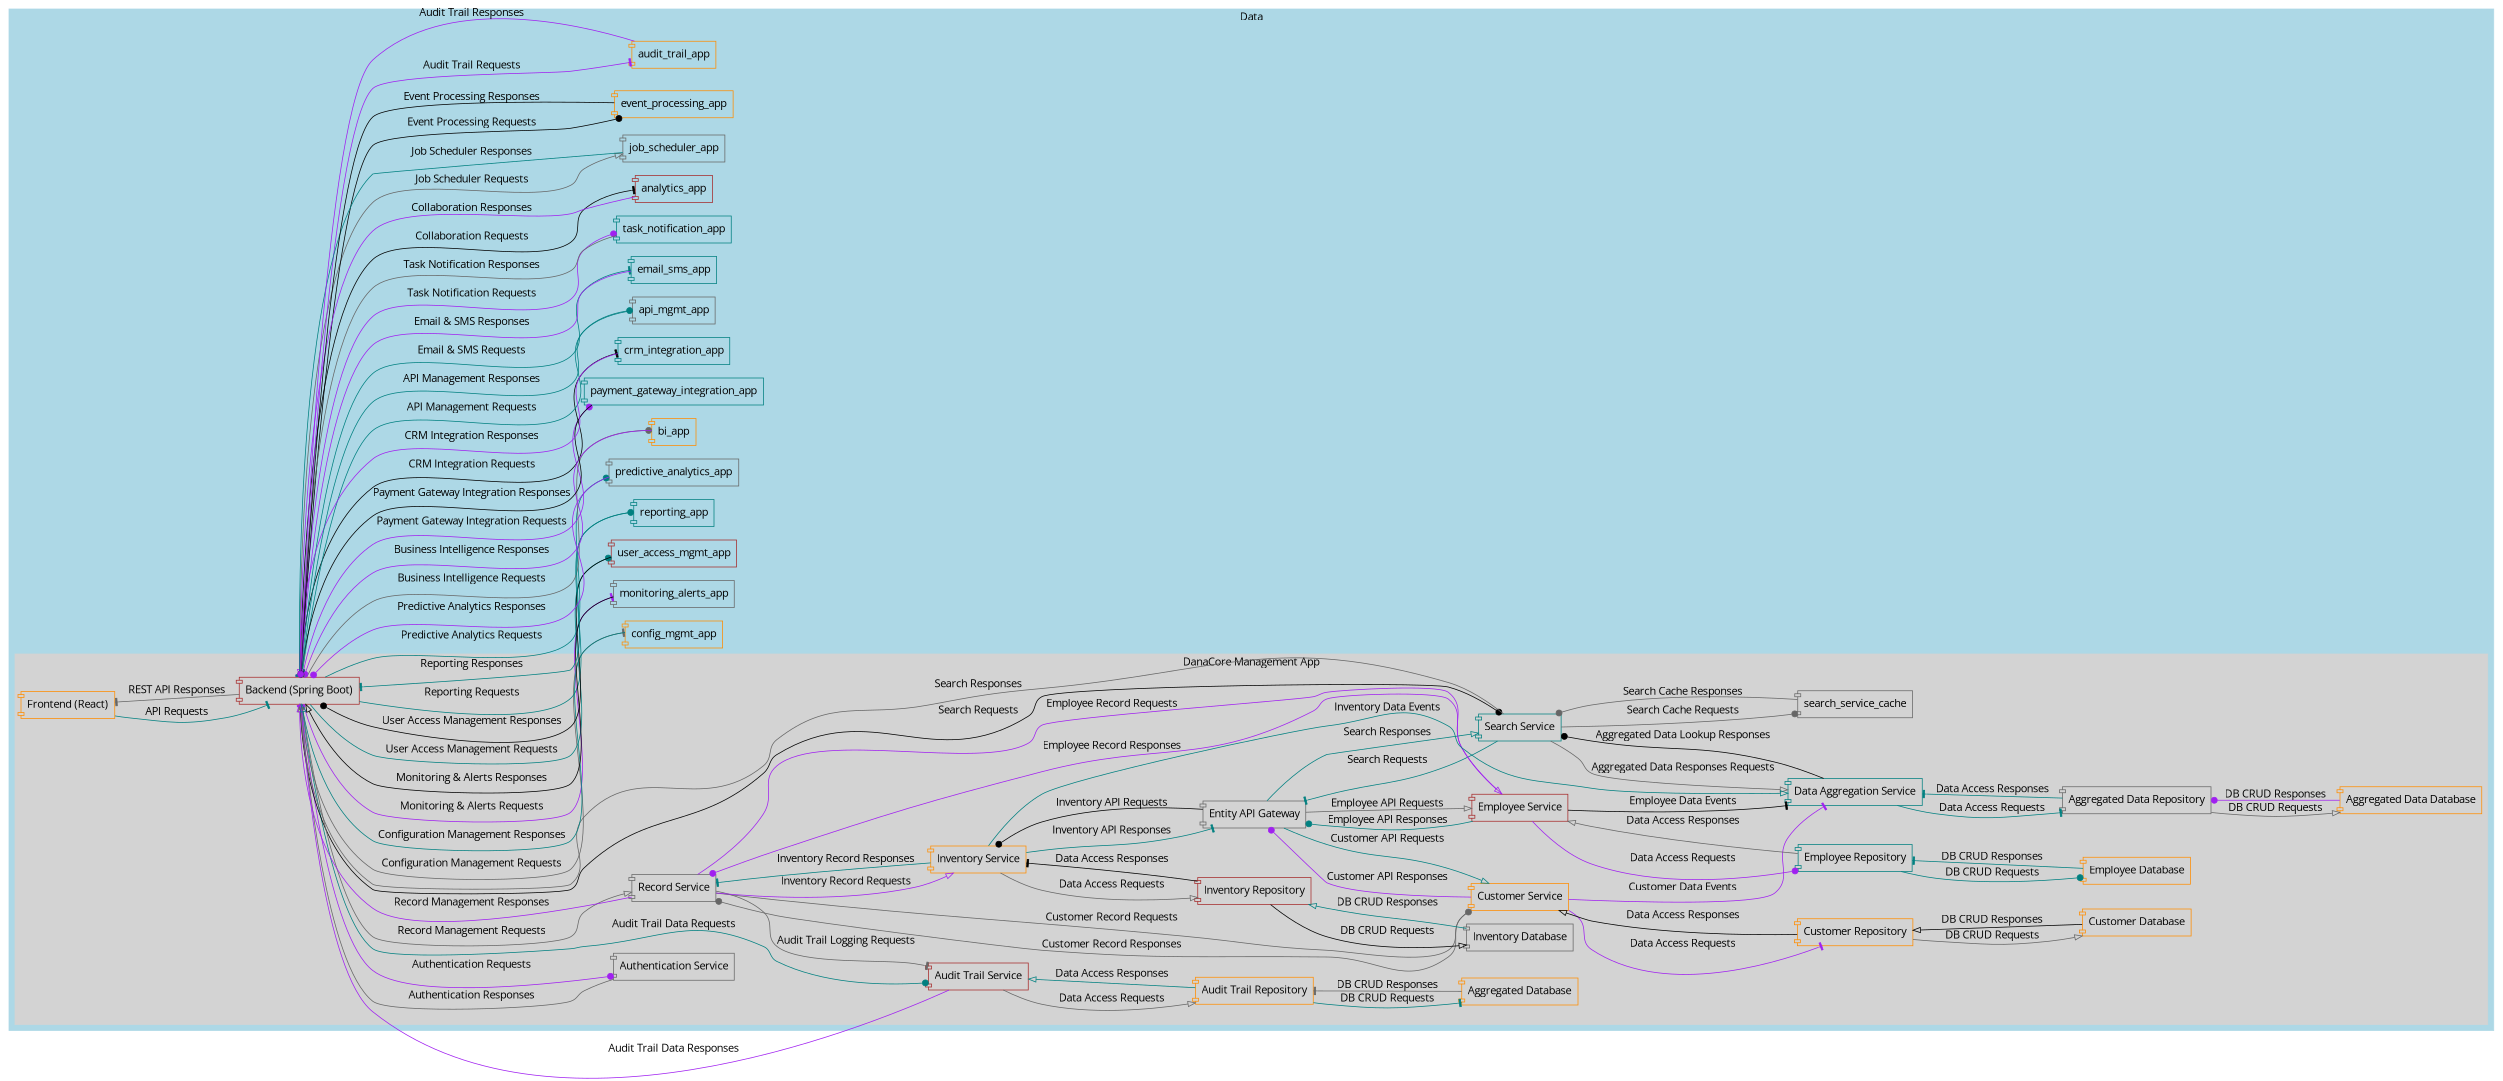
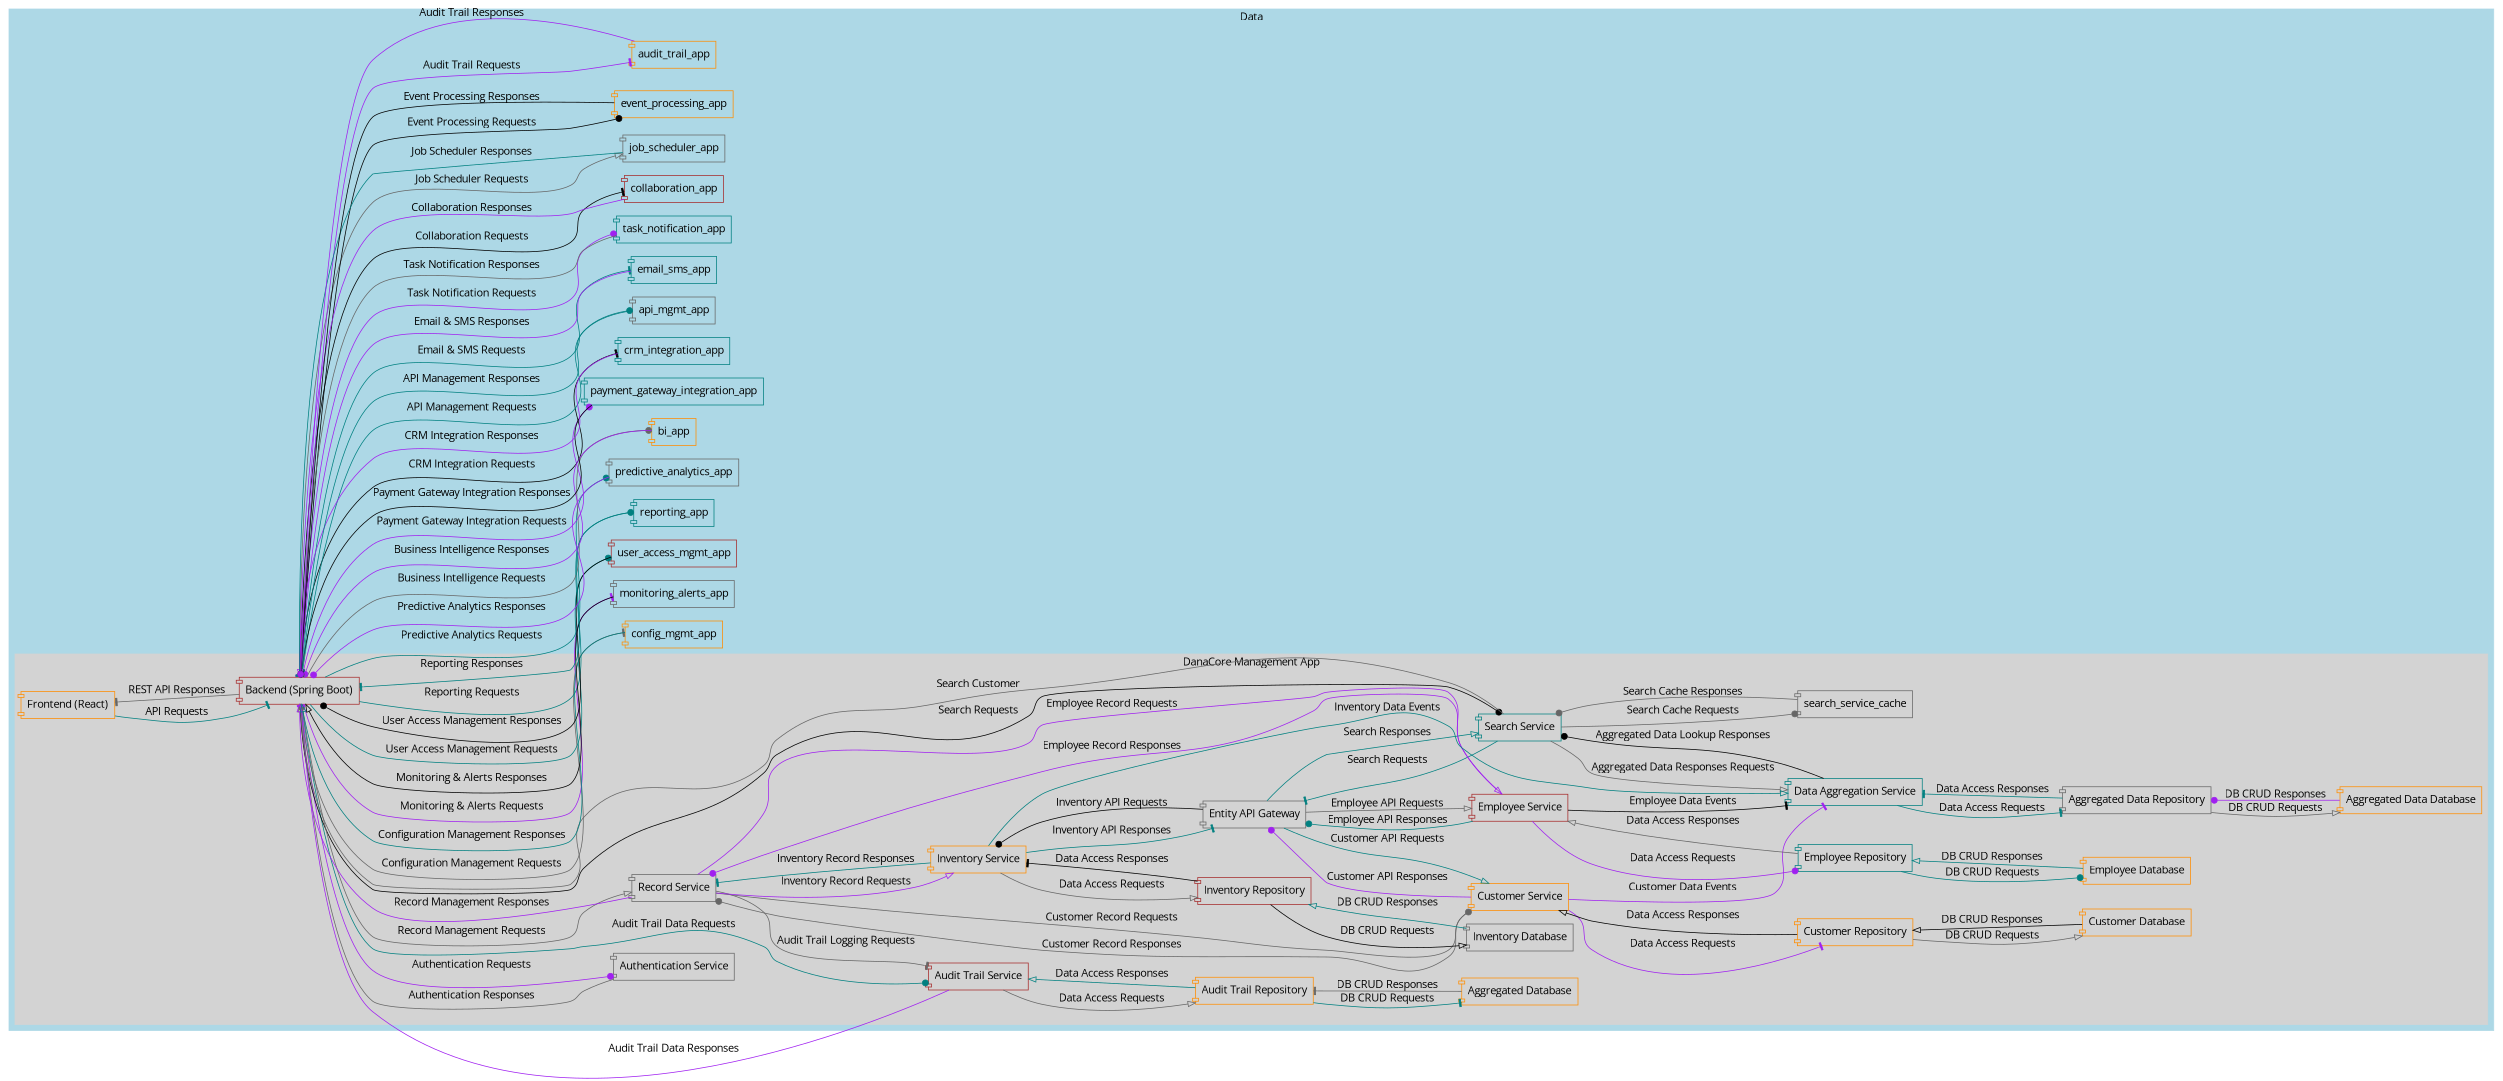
  digraph {
    fontname="Open Sans"
    rankdir=LR
    node [color=darkorange fontname="Open Sans" shape=component style=rounded]
    edge [arrowhead=dot color=teal fontname="Open Sans"]
    n1 [label="Frontend (React)"]
    n2 [color=brown label="Backend (Spring Boot)"]
    n3 [color=gray40 label="Authentication Service"]
    n4 [color=brown label="Audit Trail Service"]
    n5 [color=teal label="Search Service"]
    n6 [color=gray40 label="Record Service"]
    n7 [label="Audit Trail Repository"]
    n8 [color=gray40 label="Entity API Gateway"]
    n9 [color=teal label="Data Aggregation Service"]
    search_service_cache [color=gray40]
    n11 [label="Customer Service"]
    n12 [label="Customer Repository"]
    n13 [color=brown label="Employee Service"]
    n14 [color=teal label="Employee Repository"]
    n15 [label="Inventory Service"]
    n16 [color=brown label="Inventory Repository"]
    n17 [color=gray40 label="Aggregated Data Repository"]
    n18 [label="Customer Database"]
    n19 [label="Employee Database"]
    n20 [color=gray40 label="Inventory Database"]
    n21 [label="Aggregated Database"]
    n22 [label="Aggregated Data Database"]
    config_mgmt_app
    monitoring_alerts_app [color=gray40]
    user_access_mgmt_app [color=brown]
    reporting_app [color=teal]
    predictive_analytics_app [color=gray40]
    bi_app
    payment_gateway_integration_app [color=teal]
    crm_integration_app [color=teal]
    api_mgmt_app [color=gray40]
    email_sms_app [color=teal]
    task_notification_app [color=teal]
-   collaboration_app [color=brown label=analytics_app]
+   collaboration_app [color=brown]
    job_scheduler_app [color=gray40]
    event_processing_app
    audit_trail_app
    subgraph cluster_1 {
      color=lightblue
      label=Data
      style=filled
      config_mgmt_app
      monitoring_alerts_app
      user_access_mgmt_app
      reporting_app
      predictive_analytics_app
      bi_app
      payment_gateway_integration_app
      crm_integration_app
      api_mgmt_app
      email_sms_app
      task_notification_app
      collaboration_app
      job_scheduler_app
      event_processing_app
      audit_trail_app
      subgraph cluster_2 {
        color=lightgrey
        label="DanaCore Management App"
        style=filled
        n1
        n2
        n3
        n4
        n5
        n6
        n7
        n8
        n9
        search_service_cache
        n11
        n12
        n13
        n14
        n15
        n16
        n17
        n18
        n19
        n20
        n21
        n22
      }
    }
    n1 -> n2 [arrowhead=tee label="API Requests"]
    n2 -> n1 [arrowhead=tee color=gray40 label="REST API Responses"]
    n2 -> n3 [color=purple label="Authentication Requests"]
    n2 -> n4 [label="Audit Trail Data Requests"]
    n2 -> n5 [color=black label="Search Requests"]
    n2 -> n6 [arrowhead=onormal color=gray40 label="Record Management Requests"]
    n2 -> config_mgmt_app [arrowhead=tee color=gray40 label="Configuration Management Requests"]
    n2 -> monitoring_alerts_app [arrowhead=tee color=purple label="Monitoring & Alerts Requests"]
    n2 -> user_access_mgmt_app [label="User Access Management Requests"]
    n2 -> reporting_app [label="Reporting Requests"]
    n2 -> predictive_analytics_app [label="Predictive Analytics Requests"]
    n2 -> bi_app [color=gray40 label="Business Intelligence Requests"]
    n2 -> payment_gateway_integration_app [color=purple label="Payment Gateway Integration Requests"]
    n2 -> crm_integration_app [arrowhead=tee color=black label="CRM Integration Requests"]
    n2 -> api_mgmt_app [label="API Management Requests"]
    n2 -> email_sms_app [arrowhead=tee label="Email & SMS Requests"]
    n2 -> task_notification_app [color=purple label="Task Notification Requests"]
    n2 -> collaboration_app [arrowhead=tee color=black label="Collaboration Requests"]
    n2 -> job_scheduler_app [arrowhead=onormal color=gray40 label="Job Scheduler Requests"]
    n2 -> event_processing_app [color=black label="Event Processing Requests"]
    n2 -> audit_trail_app [arrowhead=tee color=purple label="Audit Trail Requests"]
    n3 -> n2 [color=gray40 label="Authentication Responses"]
    n4 -> n2 [arrowhead=tee color=purple label="Audit Trail Data Responses"]
    n4 -> n7 [arrowhead=onormal color=gray40 label="Data Access Requests"]
-   n5 -> n2 [arrowhead=onormal color=gray40 label="Search Responses"]
+   n5 -> n2 [arrowhead=onormal color=gray40 label="Search Customer"]
    n5 -> n8 [arrowhead=tee label="Search Requests"]
    n5 -> n9 [arrowhead=onormal color=gray40 label="Aggregated Data Responses Requests"]
    n5 -> search_service_cache [color=gray40 label="Search Cache Requests"]
    n6 -> n2 [arrowhead=onormal color=purple label="Record Management Responses"]
    n6 -> n4 [arrowhead=tee color=gray40 label="Audit Trail Logging Requests"]
    n6 -> n11 [color=gray40 label="Customer Record Requests"]
    n6 -> n13 [arrowhead=onormal color=purple label="Employee Record Requests"]
    n6 -> n15 [arrowhead=onormal color=purple label="Inventory Record Requests"]
    n7 -> n4 [arrowhead=onormal label="Data Access Responses"]
    n7 -> n21 [arrowhead=tee label="DB CRUD Requests"]
    n8 -> n5 [arrowhead=onormal label="Search Responses"]
    n8 -> n11 [arrowhead=onormal label="Customer API Requests"]
    n8 -> n13 [arrowhead=onormal color=gray40 label="Employee API Requests"]
    n8 -> n15 [color=black label="Inventory API Requests"]
    n9 -> n5 [color=black label="Aggregated Data Lookup Responses"]
    n9 -> n17 [arrowhead=tee label="Data Access Requests"]
    search_service_cache -> n5 [color=gray40 label="Search Cache Responses"]
    n11 -> n6 [color=gray40 label="Customer Record Responses"]
    n11 -> n8 [color=purple label="Customer API Responses"]
    n11 -> n9 [arrowhead=tee color=purple label="Customer Data Events"]
    n11 -> n12 [arrowhead=tee color=purple label="Data Access Requests"]
    n12 -> n11 [arrowhead=onormal color=black label="Data Access Responses"]
    n12 -> n18 [arrowhead=onormal color=gray40 label="DB CRUD Requests"]
    n13 -> n6 [color=purple label="Employee Record Responses"]
    n13 -> n8 [label="Employee API Responses"]
    n13 -> n9 [arrowhead=tee color=black label="Employee Data Events"]
    n13 -> n14 [color=purple label="Data Access Requests"]
    n14 -> n13 [arrowhead=onormal color=gray40 label="Data Access Responses"]
    n14 -> n19 [label="DB CRUD Requests"]
    n15 -> n6 [arrowhead=tee label="Inventory Record Responses"]
    n15 -> n8 [arrowhead=tee label="Inventory API Responses"]
    n15 -> n9 [arrowhead=onormal label="Inventory Data Events"]
    n15 -> n16 [arrowhead=onormal color=gray40 label="Data Access Requests"]
    n16 -> n15 [arrowhead=tee color=black label="Data Access Responses"]
    n16 -> n20 [arrowhead=onormal color=black label="DB CRUD Requests"]
    n17 -> n9 [arrowhead=tee label="Data Access Responses"]
    n17 -> n22 [arrowhead=onormal color=gray40 label="DB CRUD Requests"]
    n18 -> n12 [arrowhead=onormal color=black label="DB CRUD Responses"]
-   n19 -> n14 [arrowhead=tee label="DB CRUD Responses"]
+   n19 -> n14 [arrowhead=onormal label="DB CRUD Responses"]
    n20 -> n16 [arrowhead=onormal label="DB CRUD Responses"]
    n21 -> n7 [arrowhead=tee color=gray40 label="DB CRUD Responses"]
    n22 -> n17 [color=purple label="DB CRUD Responses"]
    config_mgmt_app -> n2 [arrowhead=onormal label="Configuration Management Responses"]
    monitoring_alerts_app -> n2 [arrowhead=onormal color=black label="Monitoring & Alerts Responses"]
    user_access_mgmt_app -> n2 [color=black label="User Access Management Responses"]
    reporting_app -> n2 [arrowhead=tee label="Reporting Responses"]
    predictive_analytics_app -> n2 [color=purple label="Predictive Analytics Responses"]
    bi_app -> n2 [color=purple label="Business Intelligence Responses"]
    payment_gateway_integration_app -> n2 [arrowhead=onormal color=black label="Payment Gateway Integration Responses"]
    crm_integration_app -> n2 [arrowhead=tee color=purple label="CRM Integration Responses"]
    api_mgmt_app -> n2 [arrowhead=onormal label="API Management Responses"]
    email_sms_app -> n2 [arrowhead=tee color=purple label="Email & SMS Responses"]
    task_notification_app -> n2 [arrowhead=tee color=gray40 label="Task Notification Responses"]
    collaboration_app -> n2 [arrowhead=onormal color=purple label="Collaboration Responses"]
    job_scheduler_app -> n2 [arrowhead=tee label="Job Scheduler Responses"]
    event_processing_app -> n2 [color=black label="Event Processing Responses"]
    audit_trail_app -> n2 [color=purple label="Audit Trail Responses"]
  }
